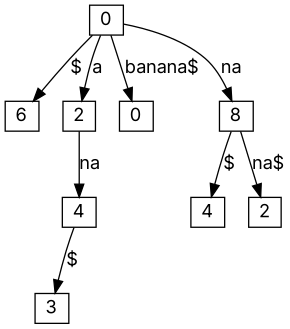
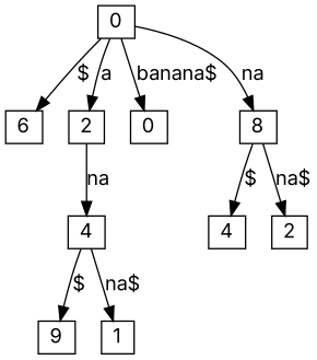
  digraph {
    bgcolor=white
    fontname=Inter
    rankdir=TB
    node [fontname=Inter shape=box]
    edge [fontname=Inter]
    n1 [height=0.1 label=6 width=0.1]
    0 [height=0.1 width=0.1]
    2 [height=0.1 width=0.1]
    n4 [height=0.1 label=0 width=0.1]
    8 [height=0.1 width=0.1]
    4 [height=0.1 width=0.1]
    n7 [height=0.1 label=4 width=0.1]
    n8 [height=0.1 label=2 width=0.1]
-   n9 [height=0.1 label=3 width=0.1]
+   n9 [height=0.1 label=9 width=0.1]
+   n10 [height=0.1 label=1 width=0.1]
    0 -> n1 [label="$"]
    0 -> 2 [label=a]
    0 -> n4 [label="banana$"]
    0 -> 8 [label=na]
    2 -> 4 [label=na]
    8 -> n7 [label="$"]
    8 -> n8 [label="na$"]
    4 -> n9 [label="$"]
+   4 -> n10 [label="na$"]
  }
